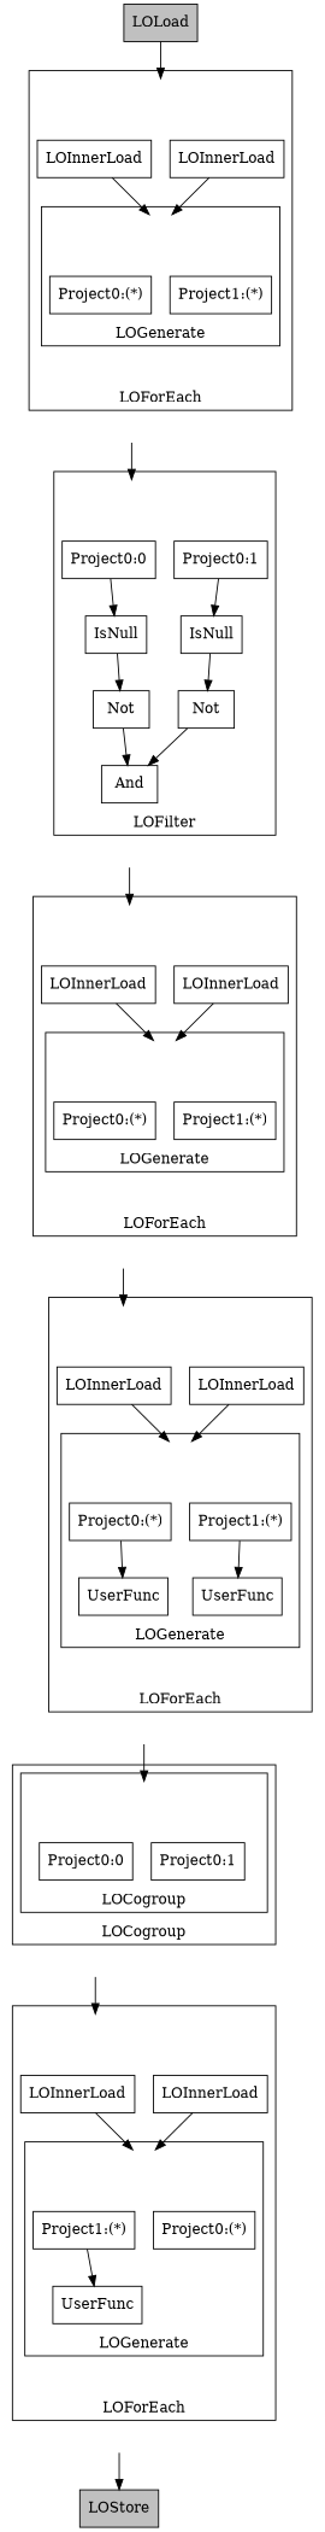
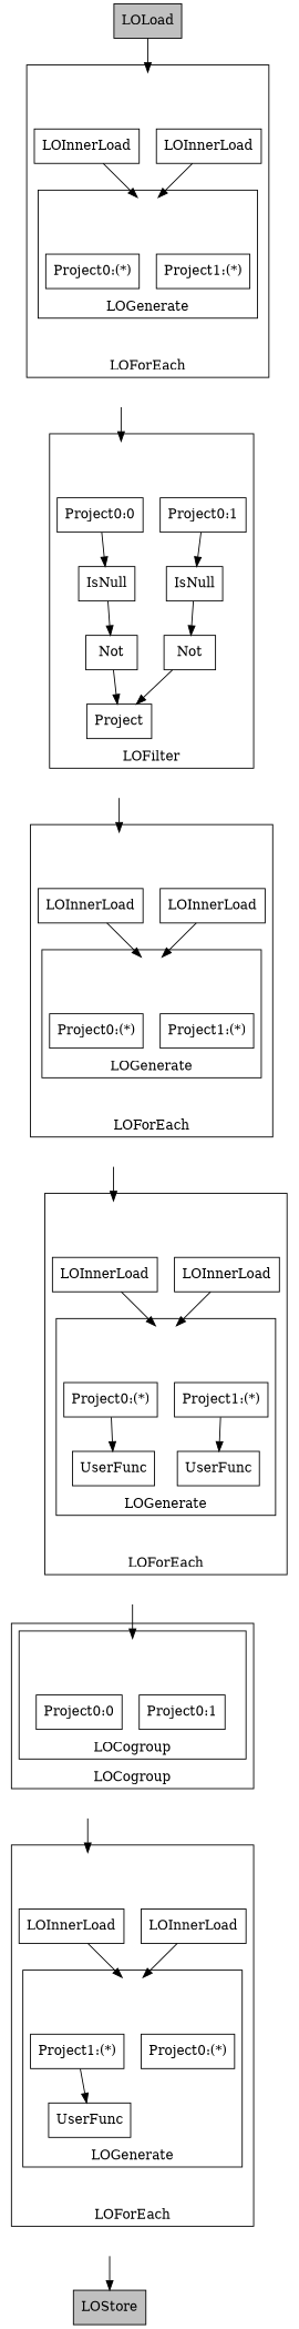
  digraph {
    compound=true
    node [shape=rect]
    edge [style=invis]
    s1229322553_in [height=0 style=invis width=0]
    n2 [label="Project0:(*)"]
    n3 [label="Project1:(*)"]
    n4 [label=UserFunc]
    s1591684408_in [height=0 style=invis width=0]
    n6 [label=LOInnerLoad]
    n7 [label=LOInnerLoad]
    s1229322553_out [height=0 style=invis width=0]
    s2015820261_837053032_in [height=0 style=invis width=0]
    n10 [label="Project0:0"]
    n11 [label="Project0:1"]
    s1351626789_in [height=0 style=invis width=0]
    n13 [label="Project0:(*)"]
    n14 [label="Project1:(*)"]
    n15 [label=UserFunc]
    n16 [label=UserFunc]
    s837053032_in [height=0 style=invis width=0]
    n18 [label=LOInnerLoad]
    n19 [label=LOInnerLoad]
    s1351626789_out [height=0 style=invis width=0]
    s449507565_in [height=0 style=invis width=0]
    n22 [label="Project0:(*)"]
    n23 [label="Project1:(*)"]
    s1032788969_in [height=0 style=invis width=0]
    n25 [label=LOInnerLoad]
    n26 [label=LOInnerLoad]
    s449507565_out [height=0 style=invis width=0]
    s853068360_in [height=0 style=invis width=0]
    n29 [label="Project0:0"]
    n30 [label="Project0:1"]
    n31 [label=Not]
-   n32 [label=And]
+   n32 [label=Project]
    n33 [label=IsNull]
    n34 [label=Not]
    n35 [label=IsNull]
    s1472770637_in [height=0 style=invis width=0]
    n37 [label="Project0:(*)"]
    n38 [label="Project1:(*)"]
    s601771480_in [height=0 style=invis width=0]
    n40 [label=LOInnerLoad]
    n41 [label=LOInnerLoad]
    s1472770637_out [height=0 style=invis width=0]
    n43 [fillcolor=gray label=LOStore style=filled]
    s1591684408_out [height=0 style=invis width=0]
    s2015820261_out [height=0 style=invis width=0]
    s837053032_out [height=0 style=invis width=0]
    s1032788969_out [height=0 style=invis width=0]
    s853068360_out [height=0 style=invis width=0]
    n49 [fillcolor=gray label=LOLoad style=filled]
    s601771480_out [height=0 style=invis width=0]
    subgraph cluster_1 {
      label=LOForEach
      labelloc=b
      s1591684408_in
      n6
      n7
      s1229322553_out
      subgraph cluster_2 {
        label=LOGenerate
        labelloc=b
        s1229322553_in
        n2
        n3
        n4
      }
    }
    subgraph cluster_3 {
      label=LOCogroup
      labelloc=b
      subgraph cluster_4 {
        labelloc=b
        s2015820261_837053032_in
        n10
        n11
      }
    }
    subgraph cluster_5 {
      label=LOForEach
      labelloc=b
      s837053032_in
      n18
      n19
      s1351626789_out
      subgraph cluster_6 {
        label=LOGenerate
        labelloc=b
        s1351626789_in
        n13
        n14
        n15
        n16
      }
    }
    subgraph cluster_7 {
      label=LOForEach
      labelloc=b
      s1032788969_in
      n25
      n26
      s449507565_out
      subgraph cluster_8 {
        label=LOGenerate
        labelloc=b
        s449507565_in
        n22
        n23
      }
    }
    subgraph cluster_9 {
      label=LOFilter
      labelloc=b
      s853068360_in
      n29
      n30
      n31
      n32
      n33
      n34
      n35
    }
    subgraph cluster_10 {
      label=LOForEach
      labelloc=b
      s601771480_in
      n40
      n41
      s1472770637_out
      subgraph cluster_11 {
        label=LOGenerate
        labelloc=b
        s1472770637_in
        n37
        n38
      }
    }
    s1229322553_in -> n2
    s1229322553_in -> n3
    n2 -> s1229322553_out
    n3 -> n4 [style=""]
    n4 -> s1229322553_out
    s1591684408_in -> n6
    s1591684408_in -> n7
    n6 -> s1229322553_in [style=""]
    n7 -> s1229322553_in [style=""]
    s1229322553_out -> s1591684408_out
    s2015820261_837053032_in -> n10
    s2015820261_837053032_in -> n11
    n10 -> s2015820261_out
    n11 -> s2015820261_out
    s1351626789_in -> n13
    s1351626789_in -> n14
    n13 -> n15 [style=""]
    n14 -> n16 [style=""]
    n15 -> s1351626789_out
    n16 -> s1351626789_out
    s837053032_in -> n18
    s837053032_in -> n19
    n18 -> s1351626789_in [style=""]
    n19 -> s1351626789_in [style=""]
    s1351626789_out -> s837053032_out
    s449507565_in -> n22
    s449507565_in -> n23
    n22 -> s449507565_out
    n23 -> s449507565_out
    s1032788969_in -> n25
    s1032788969_in -> n26
    n25 -> s449507565_in [style=""]
    n26 -> s449507565_in [style=""]
    s449507565_out -> s1032788969_out
    s853068360_in -> n29
    s853068360_in -> n30
    n29 -> n33 [style=""]
    n30 -> n35 [style=""]
    n31 -> n32 [style=""]
    n32 -> s853068360_out
    n33 -> n31 [style=""]
    n34 -> n32 [style=""]
    n35 -> n34 [style=""]
    s1472770637_in -> n37
    s1472770637_in -> n38
    n37 -> s1472770637_out
    n38 -> s1472770637_out
    s601771480_in -> n40
    s601771480_in -> n41
    n40 -> s1472770637_in [style=""]
    n41 -> s1472770637_in [style=""]
    s1472770637_out -> s601771480_out
    s1591684408_out -> n43 [style=""]
    s2015820261_out -> s1591684408_in [style=""]
    s837053032_out -> s2015820261_837053032_in [style=""]
    s1032788969_out -> s837053032_in [style=""]
    s853068360_out -> s1032788969_in [style=""]
    n49 -> s601771480_in [style=""]
    s601771480_out -> s853068360_in [style=""]
  }
